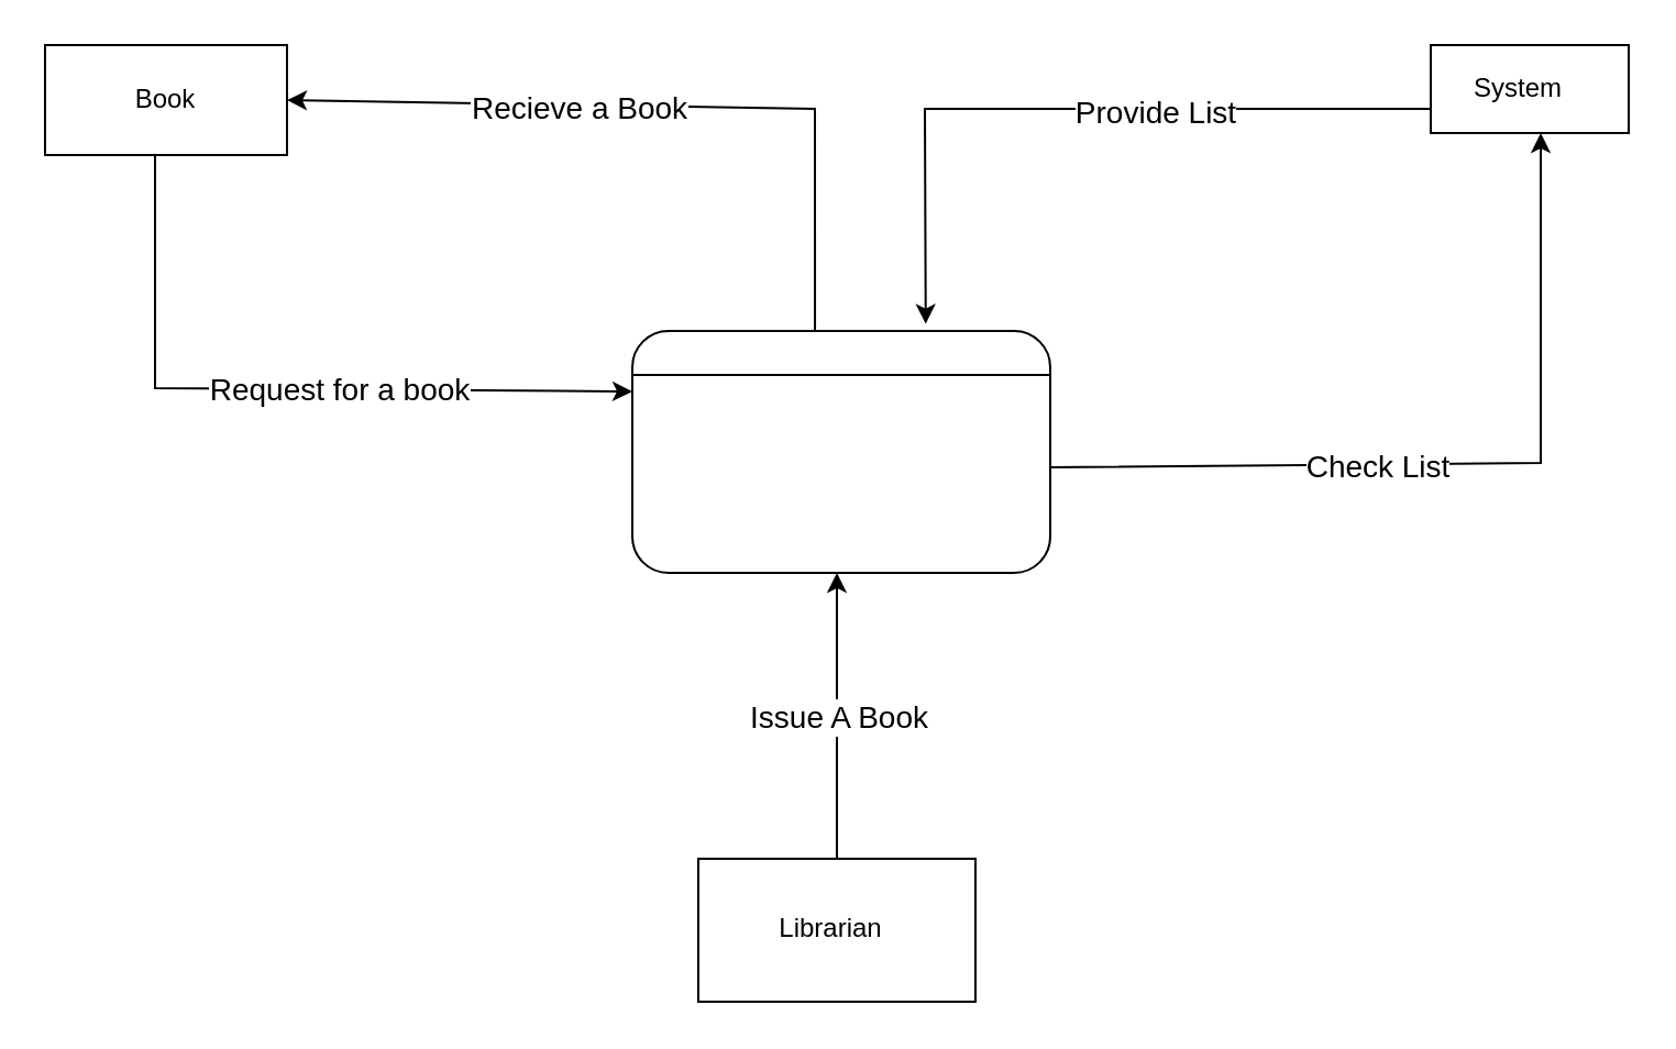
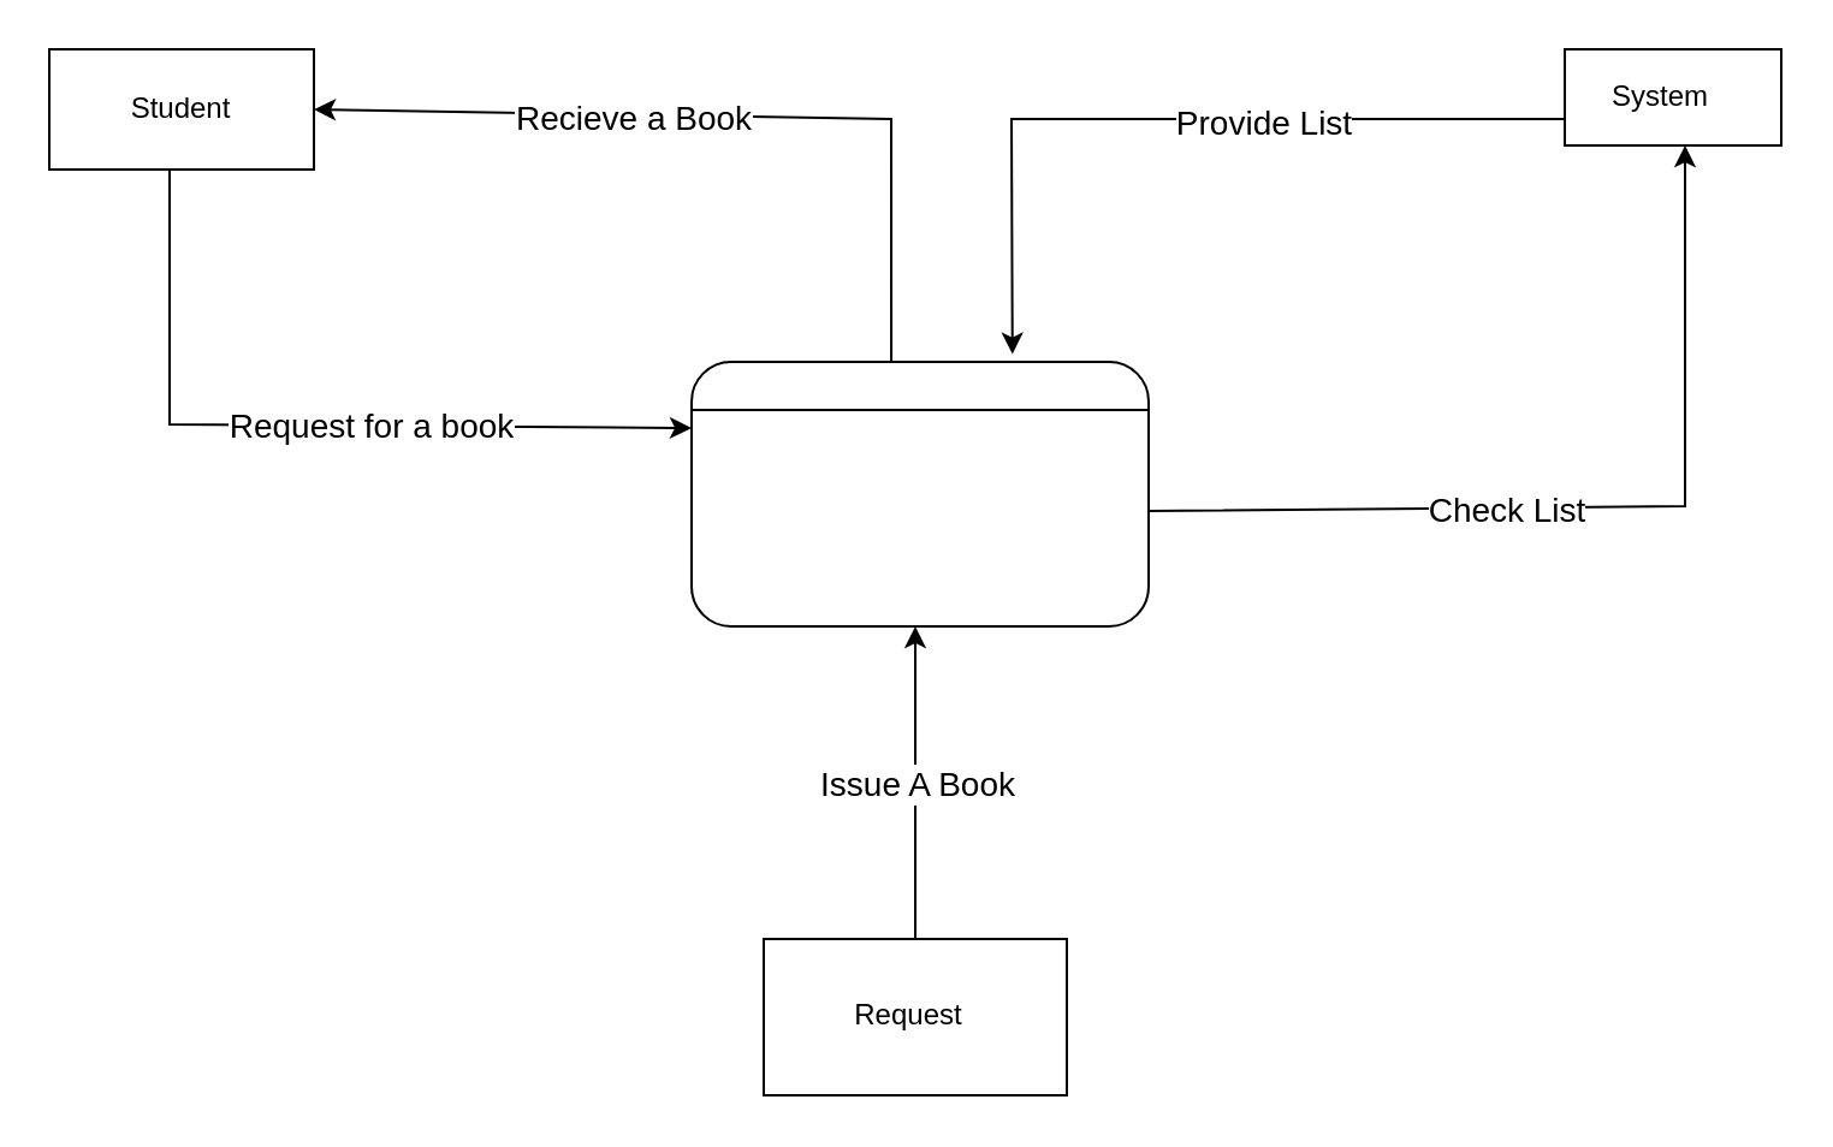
  <mxCell id="0" />
  <mxCell id="1" parent="0" />
  <mxCell id="2" value="" style="endArrow=classic;html=1;rounded=0;entryX=0;entryY=0.25;entryDx=0;entryDy=0;" parent="1" target="22" edge="1"><mxGeometry relative="1" as="geometry"><mxPoint x="70" y="70" as="sourcePoint" /><mxPoint x="300" y="176" as="targetPoint" /><Array as="points"><mxPoint x="70" y="176" /></Array></mxGeometry></mxCell>
  <mxCell id="3" value="&lt;font style=&quot;font-size: 14px;&quot;&gt;Request for a book&lt;/font&gt;" style="edgeLabel;resizable=0;html=1;align=center;verticalAlign=middle;" parent="2" connectable="0" vertex="1"><mxGeometry relative="1" as="geometry"><mxPoint x="28" as="offset" /></mxGeometry></mxCell>
  <mxCell id="4" value="" style="endArrow=classic;html=1;rounded=0;entryX=1;entryY=0.5;entryDx=0;entryDy=0;exitX=0.437;exitY=0;exitDx=0;exitDy=0;exitPerimeter=0;" parent="1" source="22" target="16" edge="1"><mxGeometry relative="1" as="geometry"><mxPoint x="350" y="120" as="sourcePoint" /><mxPoint x="180" y="120" as="targetPoint" /><Array as="points"><mxPoint x="370" y="49" /></Array></mxGeometry></mxCell>
  <mxCell id="5" value="&lt;span style=&quot;font-size: 14px;&quot;&gt;Recieve a Book&lt;br&gt;&lt;/span&gt;" style="edgeLabel;resizable=0;html=1;align=center;verticalAlign=middle;" parent="4" connectable="0" vertex="1"><mxGeometry relative="1" as="geometry"><mxPoint x="-38" y="1" as="offset" /></mxGeometry></mxCell>
  <mxCell id="6" value="" style="endArrow=classic;html=1;rounded=0;exitX=0.995;exitY=0.564;exitDx=0;exitDy=0;exitPerimeter=0;" parent="1" source="22" edge="1"><mxGeometry relative="1" as="geometry"><mxPoint x="450" y="184.92" as="sourcePoint" /><mxPoint x="700" y="60" as="targetPoint" /><Array as="points"><mxPoint x="700" y="210" /></Array></mxGeometry></mxCell>
  <mxCell id="7" value="&lt;span style=&quot;font-size: 14px;&quot;&gt;Check List&lt;br&gt;&lt;/span&gt;" style="edgeLabel;resizable=0;html=1;align=center;verticalAlign=middle;" parent="6" connectable="0" vertex="1"><mxGeometry relative="1" as="geometry"><mxPoint x="-38" y="1" as="offset" /></mxGeometry></mxCell>
  <mxCell id="8" value="" style="endArrow=classic;html=1;rounded=0;" parent="1" edge="1"><mxGeometry relative="1" as="geometry"><mxPoint x="380" y="390" as="sourcePoint" /><mxPoint x="380" y="260" as="targetPoint" /></mxGeometry></mxCell>
  <mxCell id="9" value="&lt;font style=&quot;font-size: 14px;&quot;&gt;Issue A Book&lt;/font&gt;" style="edgeLabel;resizable=0;html=1;align=center;verticalAlign=middle;" parent="8" connectable="0" vertex="1"><mxGeometry relative="1" as="geometry"><mxPoint as="offset" /></mxGeometry></mxCell>
  <mxCell id="10" value="" style="endArrow=classic;html=1;rounded=0;entryX=0.702;entryY=-0.029;entryDx=0;entryDy=0;entryPerimeter=0;" parent="1" target="22" edge="1"><mxGeometry relative="1" as="geometry"><mxPoint x="650" y="49" as="sourcePoint" /><mxPoint x="420" y="150" as="targetPoint" /><Array as="points"><mxPoint x="420" y="49" /></Array></mxGeometry></mxCell>
  <mxCell id="11" value="&lt;span style=&quot;font-size: 14px;&quot;&gt;Provide List&lt;br&gt;&lt;/span&gt;" style="edgeLabel;resizable=0;html=1;align=center;verticalAlign=middle;" parent="10" connectable="0" vertex="1"><mxGeometry relative="1" as="geometry"><mxPoint x="38" y="1" as="offset" /></mxGeometry></mxCell>
  <mxCell id="12" value="" style="group" parent="1" vertex="1" connectable="0"><mxGeometry x="650" y="20" width="90" height="40" as="geometry" /></mxCell>
  <mxCell id="13" value="" style="rounded=0;whiteSpace=wrap;html=1;" parent="12" vertex="1"><mxGeometry width="90" height="40" as="geometry" /></mxCell>
  <mxCell id="14" value="System" style="text;html=1;strokeColor=none;fillColor=none;align=center;verticalAlign=middle;whiteSpace=wrap;rounded=0;" parent="12" vertex="1"><mxGeometry x="10" y="5" width="60" height="30" as="geometry" /></mxCell>
  <mxCell id="15" value="" style="group" parent="1" vertex="1" connectable="0"><mxGeometry x="20" y="20" width="110" height="50" as="geometry" /></mxCell>
  <mxCell id="16" value="" style="rounded=0;whiteSpace=wrap;html=1;" parent="15" vertex="1"><mxGeometry width="110" height="50" as="geometry" /></mxCell>
- <mxCell id="17" value="Book" style="text;html=1;strokeColor=none;fillColor=none;align=center;verticalAlign=middle;whiteSpace=wrap;rounded=0;" parent="15" vertex="1"><mxGeometry x="25" y="10" width="60" height="30" as="geometry" /></mxCell>
+ <mxCell id="17" value="Student" style="text;html=1;strokeColor=none;fillColor=none;align=center;verticalAlign=middle;whiteSpace=wrap;rounded=0;" parent="15" vertex="1"><mxGeometry x="25" y="10" width="60" height="30" as="geometry" /></mxCell>
  <mxCell id="18" value="" style="group" parent="1" vertex="1" connectable="0"><mxGeometry x="317" y="390" width="126" height="65" as="geometry" /></mxCell>
  <mxCell id="19" value="" style="rounded=0;whiteSpace=wrap;html=1;" parent="18" vertex="1"><mxGeometry width="126" height="65" as="geometry" /></mxCell>
- <mxCell id="20" value="Librarian" style="text;html=1;strokeColor=none;fillColor=none;align=center;verticalAlign=middle;whiteSpace=wrap;rounded=0;" parent="18" vertex="1"><mxGeometry x="21" y="10.833" width="78.75" height="43.333" as="geometry" /></mxCell>
+ <mxCell id="20" value="Request" style="text;html=1;strokeColor=none;fillColor=none;align=center;verticalAlign=middle;whiteSpace=wrap;rounded=0;" parent="18" vertex="1"><mxGeometry x="21" y="10.833" width="78.75" height="43.333" as="geometry" /></mxCell>
  <mxCell id="21" value="" style="group" parent="1" vertex="1" connectable="0"><mxGeometry x="317" y="170" width="160" height="90" as="geometry" /></mxCell>
  <mxCell id="22" value="" style="rounded=1;whiteSpace=wrap;html=1;" parent="21" vertex="1"><mxGeometry x="-30" y="-20" width="190" height="110" as="geometry" /></mxCell>
  <mxCell id="23" value="" style="endArrow=none;html=1;rounded=0;" parent="21" edge="1"><mxGeometry width="50" height="50" relative="1" as="geometry"><mxPoint x="-30" as="sourcePoint" /><mxPoint x="160" as="targetPoint" /></mxGeometry></mxCell>
